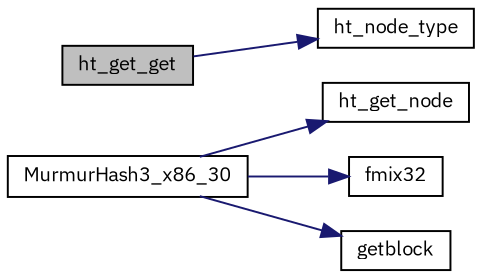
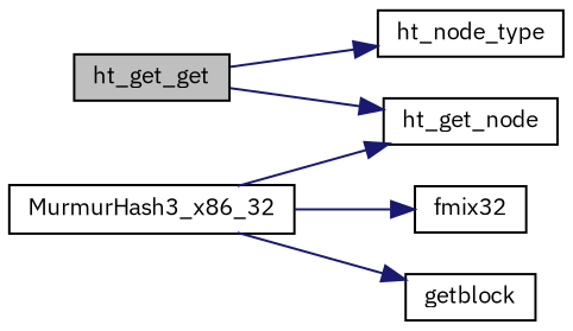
  digraph {
    fontname="IBM Plex Sans"
    rankdir=LR
    node [color=black fillcolor=white fontname="IBM Plex Sans" fontsize=10 shape=record style=filled]
    edge [color=midnightblue fontname="IBM Plex Sans" fontsize=10 labelfontname=Helvetica labelfontsize=10 style=solid]
    n1 [fillcolor=grey75 fontcolor=black height=0.2 label=ht_get_get width=0.4]
    n2 [height=0.2 label=ht_get_node width=0.4]
    n3 [height=0.2 label=ht_node_type width=0.4]
-   n4 [height=0.2 label=MurmurHash3_x86_30 width=0.4]
+   n4 [height=0.2 label=MurmurHash3_x86_32 width=0.4]
    n5 [height=0.2 label=fmix32 width=0.4]
    n6 [height=0.2 label=getblock width=0.4]
+   n1 -> n2
    n1 -> n3
    n4 -> n2
    n4 -> n5
    n4 -> n6
  }
